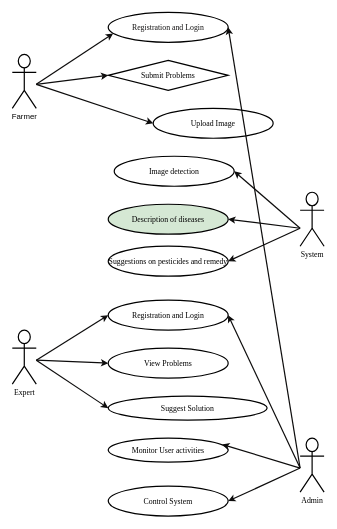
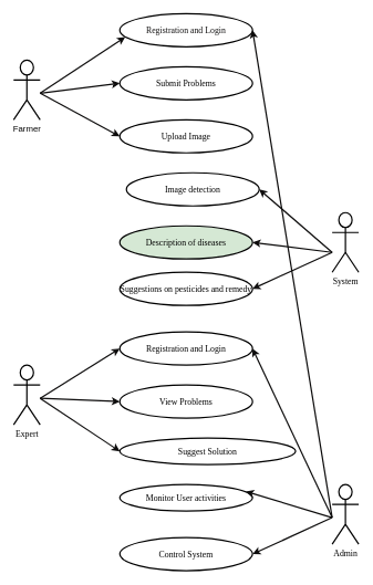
  <mxCell id="0" />
  <mxCell id="1" parent="0" />
  <mxCell id="2" value="&lt;font color=&quot;#121111&quot; style=&quot;font-size: 13px;&quot; face=&quot;Times New Roman&quot;&gt;Registration and Login&lt;/font&gt;" style="ellipse;whiteSpace=wrap;html=1;strokeWidth=2;" parent="1" vertex="1"><mxGeometry x="180" y="20" width="200" height="50" as="geometry" /></mxCell>
  <mxCell id="3" value="&lt;font style=&quot;font-size: 13px;&quot;&gt;Farmer&lt;/font&gt;" style="shape=umlActor;verticalLabelPosition=bottom;verticalAlign=top;html=1;strokeWidth=2;" parent="1" vertex="1"><mxGeometry x="20" y="90" width="40" height="90" as="geometry" /></mxCell>
- <mxCell id="4" value="&lt;font style=&quot;font-size: 13px;&quot;&gt;Submit Problems&lt;/font&gt;" style="rhombus;whiteSpace=wrap;html=1;fontFamily=Times New Roman;fontSize=12;fontColor=none;strokeWidth=2;" parent="1" vertex="1"><mxGeometry x="180" y="100" width="200" height="50" as="geometry" /></mxCell>
- <mxCell id="5" value="&lt;font style=&quot;font-size: 13px;&quot;&gt;Upload Image&lt;/font&gt;" style="ellipse;whiteSpace=wrap;html=1;fontFamily=Times New Roman;fontSize=12;fontColor=none;strokeWidth=2;" parent="1" vertex="1"><mxGeometry x="255" y="180" width="200" height="50" as="geometry" /></mxCell>
+ <mxCell id="4" value="&lt;font style=&quot;font-size: 13px;&quot;&gt;Submit Problems&lt;/font&gt;" style="ellipse;whiteSpace=wrap;html=1;fontFamily=Times New Roman;fontSize=12;fontColor=none;strokeWidth=2;" parent="1" vertex="1"><mxGeometry x="180" y="100" width="200" height="50" as="geometry" /></mxCell>
+ <mxCell id="5" value="&lt;font style=&quot;font-size: 13px;&quot;&gt;Upload Image&lt;/font&gt;" style="ellipse;whiteSpace=wrap;html=1;fontFamily=Times New Roman;fontSize=12;fontColor=none;strokeWidth=2;" parent="1" vertex="1"><mxGeometry x="180" y="180" width="200" height="50" as="geometry" /></mxCell>
  <mxCell id="6" value="&lt;font style=&quot;font-size: 13px;&quot;&gt;Image detection&lt;/font&gt;" style="ellipse;whiteSpace=wrap;html=1;fontFamily=Times New Roman;fontSize=12;fontColor=none;strokeWidth=2;" parent="1" vertex="1"><mxGeometry x="190" y="260" width="200" height="50" as="geometry" /></mxCell>
  <mxCell id="7" value="&lt;font style=&quot;font-size: 13px;&quot;&gt;Description of diseases&lt;/font&gt;" style="ellipse;whiteSpace=wrap;html=1;fontFamily=Times New Roman;fontSize=12;fontColor=none;strokeWidth=2;fillColor=#d5e8d4;" parent="1" vertex="1"><mxGeometry x="180" y="340" width="200" height="50" as="geometry" /></mxCell>
  <mxCell id="8" value="&lt;font style=&quot;font-size: 13px;&quot;&gt;Suggestions on pesticides and remedy&lt;/font&gt;" style="ellipse;whiteSpace=wrap;html=1;fontFamily=Times New Roman;fontSize=12;fontColor=none;strokeWidth=2;perimeterSpacing=0;shadow=0;" parent="1" vertex="1"><mxGeometry x="180" y="410" width="200" height="50" as="geometry" /></mxCell>
  <mxCell id="9" value="&lt;font style=&quot;font-size: 13px;&quot;&gt;Registration and Login&lt;/font&gt;" style="ellipse;whiteSpace=wrap;html=1;fontFamily=Times New Roman;fontSize=12;fontColor=none;strokeWidth=2;" parent="1" vertex="1"><mxGeometry x="180" y="500" width="200" height="50" as="geometry" /></mxCell>
  <mxCell id="10" value="&lt;font style=&quot;font-size: 13px;&quot;&gt;View Problems&lt;/font&gt;" style="ellipse;whiteSpace=wrap;html=1;fontFamily=Times New Roman;fontSize=12;strokeWidth=2;" parent="1" vertex="1"><mxGeometry x="180" y="580" width="200" height="50" as="geometry" /></mxCell>
  <mxCell id="11" value="&lt;font style=&quot;font-size: 13px;&quot;&gt;Suggest Solution&lt;/font&gt;" style="ellipse;whiteSpace=wrap;html=1;fontFamily=Times New Roman;fontSize=12;fontColor=none;strokeWidth=2;" parent="1" vertex="1"><mxGeometry x="180" y="660" width="265" height="40" as="geometry" /></mxCell>
  <mxCell id="12" value="&lt;font style=&quot;font-size: 13px;&quot;&gt;Monitor User activities&lt;/font&gt;" style="ellipse;whiteSpace=wrap;html=1;fontFamily=Times New Roman;fontSize=12;fontColor=none;strokeWidth=2;" parent="1" vertex="1"><mxGeometry x="180" y="730" width="200" height="40" as="geometry" /></mxCell>
  <mxCell id="13" value="&lt;font style=&quot;font-size: 13px;&quot;&gt;Control System&lt;/font&gt;" style="ellipse;whiteSpace=wrap;html=1;fontFamily=Times New Roman;fontSize=12;fontColor=none;strokeWidth=2;" parent="1" vertex="1"><mxGeometry x="180" y="810" width="200" height="50" as="geometry" /></mxCell>
  <mxCell id="14" value="&lt;font style=&quot;font-size: 13px;&quot;&gt;System&lt;/font&gt;" style="shape=umlActor;verticalLabelPosition=bottom;verticalAlign=top;html=1;outlineConnect=0;fontFamily=Times New Roman;fontSize=12;fontColor=none;strokeWidth=2;" parent="1" vertex="1"><mxGeometry x="500" y="320" width="40" height="90" as="geometry" /></mxCell>
  <mxCell id="15" value="&lt;font style=&quot;font-size: 13px;&quot;&gt;Expert&lt;/font&gt;" style="shape=umlActor;verticalLabelPosition=bottom;verticalAlign=top;html=1;outlineConnect=0;fontFamily=Times New Roman;fontSize=12;fontColor=none;strokeWidth=2;" parent="1" vertex="1"><mxGeometry x="20" y="550" width="40" height="90" as="geometry" /></mxCell>
  <mxCell id="16" value="&lt;font style=&quot;font-size: 13px;&quot;&gt;Admin&lt;/font&gt;" style="shape=umlActor;verticalLabelPosition=bottom;verticalAlign=top;html=1;outlineConnect=0;fontFamily=Times New Roman;fontSize=12;fontColor=none;strokeWidth=2;" parent="1" vertex="1"><mxGeometry x="500" y="730" width="40" height="90" as="geometry" /></mxCell>
  <mxCell id="17" value="" style="endArrow=classic;html=1;rounded=0;fontFamily=Times New Roman;fontSize=12;fontColor=none;entryX=0.041;entryY=0.706;entryDx=0;entryDy=0;entryPerimeter=0;strokeColor=#0d0c0c;strokeWidth=2;" parent="1" target="2" edge="1"><mxGeometry width="50" height="50" relative="1" as="geometry"><mxPoint x="60" y="140" as="sourcePoint" /><mxPoint x="110" y="90" as="targetPoint" /></mxGeometry></mxCell>
  <mxCell id="18" value="" style="endArrow=classic;html=1;rounded=0;strokeColor=#0d0c0c;strokeWidth=2;fontFamily=Times New Roman;fontSize=12;fontColor=none;entryX=0;entryY=0.5;entryDx=0;entryDy=0;" parent="1" target="4" edge="1"><mxGeometry width="50" height="50" relative="1" as="geometry"><mxPoint x="60" y="140" as="sourcePoint" /><mxPoint x="110" y="90" as="targetPoint" /></mxGeometry></mxCell>
  <mxCell id="19" value="" style="endArrow=classic;html=1;rounded=0;strokeColor=#0d0c0c;strokeWidth=2;fontFamily=Times New Roman;fontSize=12;fontColor=none;entryX=0;entryY=0.5;entryDx=0;entryDy=0;" parent="1" target="5" edge="1"><mxGeometry width="50" height="50" relative="1" as="geometry"><mxPoint x="60" y="140" as="sourcePoint" /><mxPoint x="110" y="90" as="targetPoint" /></mxGeometry></mxCell>
  <mxCell id="20" value="" style="endArrow=classic;html=1;rounded=0;strokeColor=#0d0c0c;strokeWidth=2;fontFamily=Times New Roman;fontSize=12;fontColor=none;entryX=1;entryY=0.5;entryDx=0;entryDy=0;" parent="1" target="7" edge="1"><mxGeometry width="50" height="50" relative="1" as="geometry"><mxPoint x="500" y="380" as="sourcePoint" /><mxPoint x="545" y="330" as="targetPoint" /></mxGeometry></mxCell>
  <mxCell id="21" value="" style="endArrow=classic;html=1;rounded=0;strokeColor=#0d0c0c;strokeWidth=2;fontFamily=Times New Roman;fontSize=12;fontColor=none;entryX=1;entryY=0.5;entryDx=0;entryDy=0;" parent="1" target="8" edge="1"><mxGeometry width="50" height="50" relative="1" as="geometry"><mxPoint x="500" y="380" as="sourcePoint" /><mxPoint x="380" y="370" as="targetPoint" /></mxGeometry></mxCell>
  <mxCell id="22" value="" style="endArrow=classic;html=1;rounded=0;strokeColor=#0d0c0c;strokeWidth=2;fontFamily=Times New Roman;fontSize=12;fontColor=none;entryX=1;entryY=0.5;entryDx=0;entryDy=0;" parent="1" target="6" edge="1"><mxGeometry width="50" height="50" relative="1" as="geometry"><mxPoint x="500" y="380" as="sourcePoint" /><mxPoint x="550" y="330" as="targetPoint" /></mxGeometry></mxCell>
  <mxCell id="23" value="" style="endArrow=classic;html=1;rounded=0;strokeColor=#0d0c0c;strokeWidth=2;fontFamily=Times New Roman;fontSize=12;fontColor=none;entryX=0;entryY=0.5;entryDx=0;entryDy=0;" parent="1" target="9" edge="1"><mxGeometry width="50" height="50" relative="1" as="geometry"><mxPoint x="60" y="600" as="sourcePoint" /><mxPoint x="110" y="550" as="targetPoint" /></mxGeometry></mxCell>
  <mxCell id="24" value="" style="endArrow=classic;html=1;rounded=0;strokeColor=#0d0c0c;strokeWidth=2;fontFamily=Times New Roman;fontSize=12;fontColor=none;entryX=0;entryY=0.5;entryDx=0;entryDy=0;" parent="1" target="10" edge="1"><mxGeometry width="50" height="50" relative="1" as="geometry"><mxPoint x="60" y="600" as="sourcePoint" /><mxPoint x="-55" y="587.5" as="targetPoint" /></mxGeometry></mxCell>
  <mxCell id="25" value="" style="endArrow=classic;html=1;rounded=0;strokeColor=#0d0c0c;strokeWidth=2;fontFamily=Times New Roman;fontSize=12;fontColor=none;entryX=0;entryY=0.5;entryDx=0;entryDy=0;" parent="1" target="11" edge="1"><mxGeometry width="50" height="50" relative="1" as="geometry"><mxPoint x="60" y="600" as="sourcePoint" /><mxPoint x="-55" y="587.5" as="targetPoint" /></mxGeometry></mxCell>
  <mxCell id="26" value="" style="endArrow=classic;html=1;rounded=0;strokeColor=#0d0c0c;strokeWidth=2;fontFamily=Times New Roman;fontSize=12;fontColor=none;entryX=1;entryY=0.5;entryDx=0;entryDy=0;" parent="1" target="9" edge="1"><mxGeometry width="50" height="50" relative="1" as="geometry"><mxPoint x="500" y="780" as="sourcePoint" /><mxPoint x="370" y="530" as="targetPoint" /></mxGeometry></mxCell>
  <mxCell id="27" value="" style="endArrow=classic;html=1;rounded=0;strokeColor=#0d0c0c;strokeWidth=2;fontFamily=Times New Roman;fontSize=12;fontColor=none;entryX=0.95;entryY=0.266;entryDx=0;entryDy=0;entryPerimeter=0;" parent="1" target="12" edge="1"><mxGeometry width="50" height="50" relative="1" as="geometry"><mxPoint x="500" y="780" as="sourcePoint" /><mxPoint x="370" y="610" as="targetPoint" /></mxGeometry></mxCell>
  <mxCell id="28" value="" style="endArrow=classic;html=1;rounded=0;strokeColor=#0d0c0c;strokeWidth=2;fontFamily=Times New Roman;fontSize=12;fontColor=none;entryX=1;entryY=0.5;entryDx=0;entryDy=0;" parent="1" target="13" edge="1"><mxGeometry width="50" height="50" relative="1" as="geometry"><mxPoint x="500" y="780" as="sourcePoint" /><mxPoint x="380" y="610" as="targetPoint" /></mxGeometry></mxCell>
  <mxCell id="29" value="" style="endArrow=classic;html=1;rounded=0;strokeColor=#0d0c0c;strokeWidth=2;fontFamily=Times New Roman;fontSize=12;fontColor=none;entryX=1;entryY=0.5;entryDx=0;entryDy=0;" parent="1" target="2" edge="1"><mxGeometry width="50" height="50" relative="1" as="geometry"><mxPoint x="500" y="780" as="sourcePoint" /><mxPoint x="385" y="610" as="targetPoint" /></mxGeometry></mxCell>
